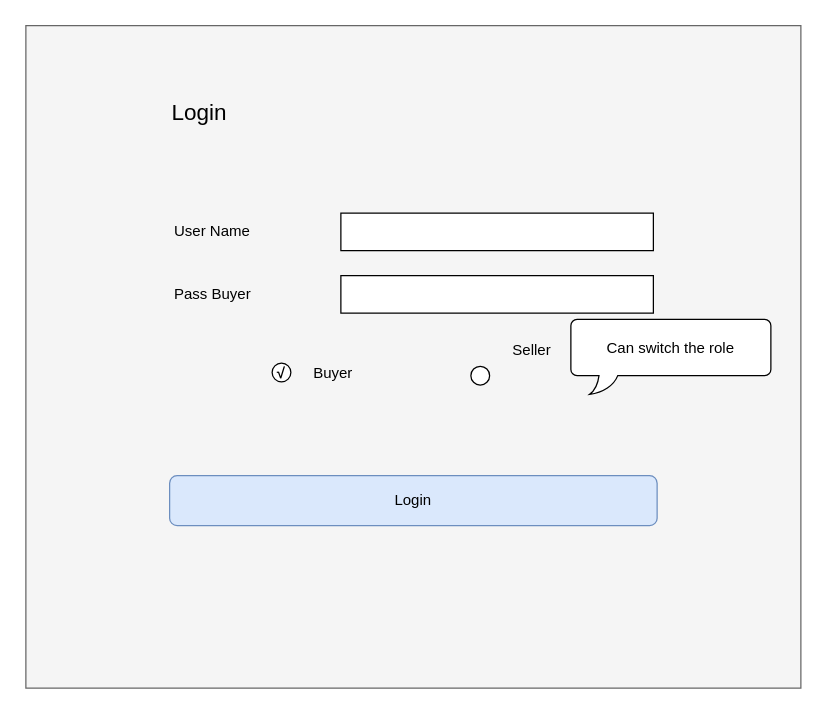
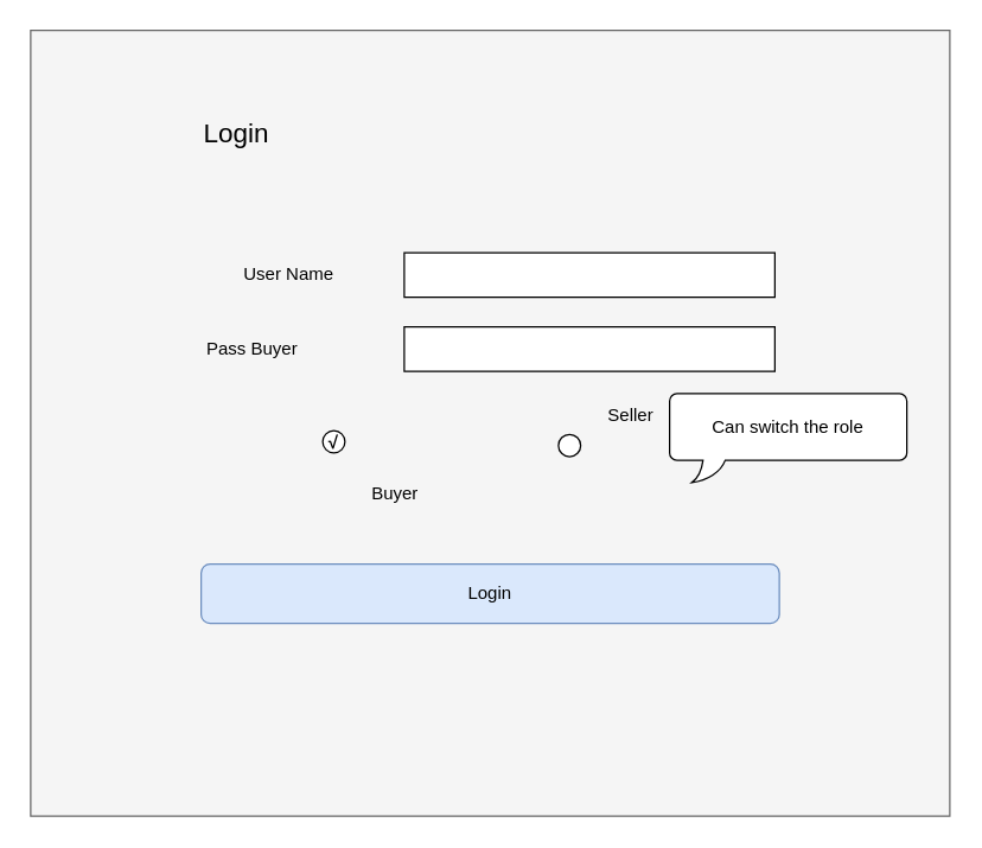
  <mxCell id="0" />
  <mxCell id="1" parent="0" />
  <mxCell id="2" value="" style="rounded=0;whiteSpace=wrap;html=1;fillColor=#f5f5f5;strokeColor=#666666;fontColor=#333333;glass=0;shadow=0;comic=0;" parent="1" vertex="1"><mxGeometry x="20" y="20" width="620" height="530" as="geometry" /></mxCell>
  <mxCell id="3" value="&lt;p style=&quot;line-height: 130%&quot;&gt;&lt;/p&gt;&lt;div&gt;&lt;font style=&quot;font-size: 18px&quot;&gt;Login&lt;/font&gt;&lt;br&gt;&lt;/div&gt;&lt;p&gt;&lt;/p&gt;" style="text;html=1;strokeColor=none;fillColor=none;align=left;verticalAlign=middle;whiteSpace=wrap;rounded=0;" parent="1" vertex="1"><mxGeometry x="135" y="60" width="120" height="60" as="geometry" /></mxCell>
  <mxCell id="4" value="Login" style="rounded=1;whiteSpace=wrap;html=1;fillColor=#dae8fc;strokeColor=#6c8ebf;" parent="1" vertex="1"><mxGeometry x="135" y="380" width="390" height="40" as="geometry" /></mxCell>
  <mxCell id="5" value="" style="rounded=0;whiteSpace=wrap;html=1;shadow=0;glass=0;comic=0;" parent="1" vertex="1"><mxGeometry x="272" y="170" width="250" height="30" as="geometry" /></mxCell>
- <mxCell id="6" value="User Name" style="text;html=1;strokeColor=none;fillColor=none;align=left;verticalAlign=middle;whiteSpace=wrap;rounded=0;shadow=0;glass=0;comic=0;" parent="1" vertex="1"><mxGeometry x="137" y="170" width="90" height="30" as="geometry" /></mxCell>
+ <mxCell id="6" value="User Name" style="text;html=1;strokeColor=none;fillColor=none;align=left;verticalAlign=middle;whiteSpace=wrap;rounded=0;shadow=0;glass=0;comic=0;" parent="1" vertex="1"><mxGeometry x="162" y="170" width="90" height="30" as="geometry" /></mxCell>
  <mxCell id="7" value="Pass Buyer" style="text;html=1;strokeColor=none;fillColor=none;align=left;verticalAlign=middle;whiteSpace=wrap;rounded=0;shadow=0;glass=0;comic=0;" parent="1" vertex="1"><mxGeometry x="137" y="220" width="90" height="30" as="geometry" /></mxCell>
  <mxCell id="8" value="" style="rounded=0;whiteSpace=wrap;html=1;shadow=0;glass=0;comic=0;" parent="1" vertex="1"><mxGeometry x="272" y="220" width="250" height="30" as="geometry" /></mxCell>
  <mxCell id="9" value="&lt;b&gt;√&lt;/b&gt;" style="ellipse;whiteSpace=wrap;html=1;aspect=fixed;" vertex="1" parent="1"><mxGeometry x="217" y="290" width="15" height="15" as="geometry" /></mxCell>
- <mxCell id="10" value="Buyer" style="text;html=1;strokeColor=none;fillColor=none;align=center;verticalAlign=middle;whiteSpace=wrap;rounded=0;" vertex="1" parent="1"><mxGeometry x="246" y="287.5" width="40" height="20" as="geometry" /></mxCell>
+ <mxCell id="10" value="Buyer" style="text;html=1;strokeColor=none;fillColor=none;align=center;verticalAlign=middle;whiteSpace=wrap;rounded=0;" vertex="1" parent="1"><mxGeometry x="246" y="322.5" width="40" height="20" as="geometry" /></mxCell>
  <mxCell id="11" value="" style="ellipse;whiteSpace=wrap;html=1;aspect=fixed;" vertex="1" parent="1"><mxGeometry x="376" y="292.5" width="15" height="15" as="geometry" /></mxCell>
  <mxCell id="12" value="Seller" style="text;html=1;strokeColor=none;fillColor=none;align=center;verticalAlign=middle;whiteSpace=wrap;rounded=0;" vertex="1" parent="1"><mxGeometry x="405" y="270" width="40" height="20" as="geometry" /></mxCell>
- <mxCell id="13" value="Can switch the role" style="whiteSpace=wrap;html=1;shape=mxgraph.basic.roundRectCallout;dx=30;dy=15;size=5;boundedLbl=1;rounded=0;align=center;" vertex="1" parent="1"><mxGeometry x="456" y="255" width="160" height="60" as="geometry" /></mxCell>
+ <mxCell id="13" value="Can switch the role" style="whiteSpace=wrap;html=1;shape=mxgraph.basic.roundRectCallout;dx=30;dy=15;size=5;boundedLbl=1;rounded=0;align=center;" vertex="1" parent="1"><mxGeometry x="451" y="265" width="160" height="60" as="geometry" /></mxCell>
